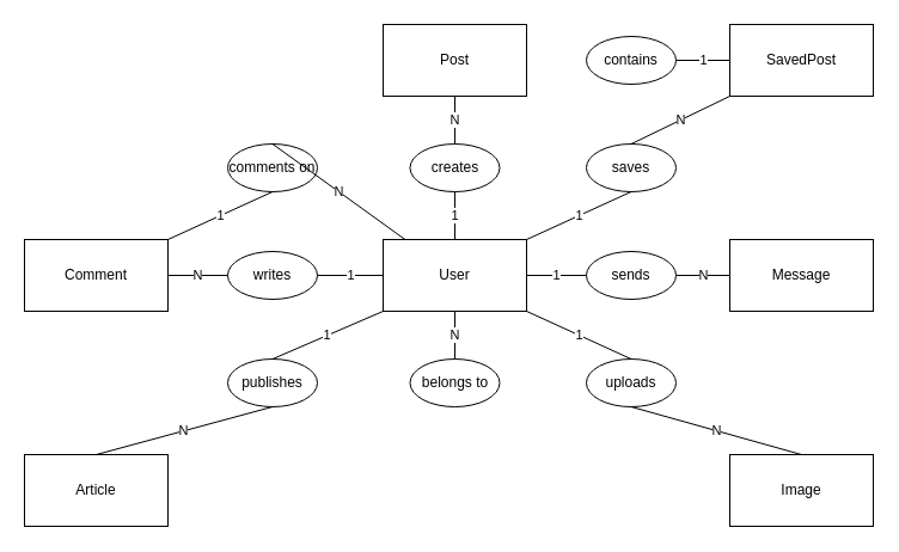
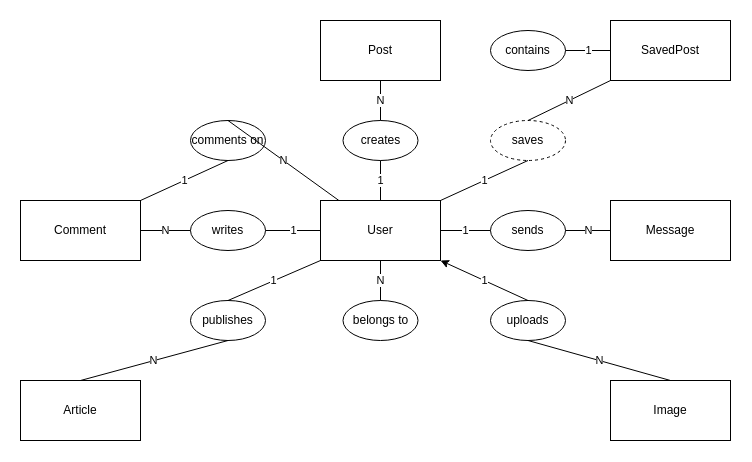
  <mxCell id="0" />
  <mxCell id="1" parent="0" />
  <mxCell id="2" value="Article" style="rounded=0;whiteSpace=wrap;html=1;" vertex="1" parent="1"><mxGeometry x="20" y="380" width="120" height="60" as="geometry" /></mxCell>
  <mxCell id="3" value="User" style="rounded=0;whiteSpace=wrap;html=1;" vertex="1" parent="1"><mxGeometry x="320" y="200" width="120" height="60" as="geometry" /></mxCell>
  <mxCell id="4" value="Message" style="rounded=0;whiteSpace=wrap;html=1;" vertex="1" parent="1"><mxGeometry x="610" y="200" width="120" height="60" as="geometry" /></mxCell>
  <mxCell id="5" value="Post" style="rounded=0;whiteSpace=wrap;html=1;" vertex="1" parent="1"><mxGeometry x="320" y="20" width="120" height="60" as="geometry" /></mxCell>
  <mxCell id="6" value="Image" style="rounded=0;whiteSpace=wrap;html=1;" vertex="1" parent="1"><mxGeometry x="610" y="380" width="120" height="60" as="geometry" /></mxCell>
  <mxCell id="7" value="Comment" style="rounded=0;whiteSpace=wrap;html=1;" vertex="1" parent="1"><mxGeometry x="20" y="200" width="120" height="60" as="geometry" /></mxCell>
  <mxCell id="8" value="SavedPost" style="rounded=0;whiteSpace=wrap;html=1;" vertex="1" parent="1"><mxGeometry x="610" y="20" width="120" height="60" as="geometry" /></mxCell>
  <mxCell id="9" value="writes" style="ellipse;whiteSpace=wrap;html=1;" vertex="1" parent="1"><mxGeometry x="190" y="210" width="75" height="40" as="geometry" /></mxCell>
  <mxCell id="10" value="comments on" style="ellipse;whiteSpace=wrap;html=1;" vertex="1" parent="1"><mxGeometry x="190" y="120" width="75" height="40" as="geometry" /></mxCell>
  <mxCell id="11" value="sends" style="ellipse;whiteSpace=wrap;html=1;" vertex="1" parent="1"><mxGeometry x="490" y="210" width="75" height="40" as="geometry" /></mxCell>
  <mxCell id="12" value="creates" style="ellipse;whiteSpace=wrap;html=1;" vertex="1" parent="1"><mxGeometry x="342.5" y="120" width="75" height="40" as="geometry" /></mxCell>
  <mxCell id="13" value="belongs to" style="ellipse;whiteSpace=wrap;html=1;" vertex="1" parent="1"><mxGeometry x="342.5" y="300" width="75" height="40" as="geometry" /></mxCell>
  <mxCell id="14" value="uploads" style="ellipse;whiteSpace=wrap;html=1;" vertex="1" parent="1"><mxGeometry x="490" y="300" width="75" height="40" as="geometry" /></mxCell>
  <mxCell id="15" value="contains" style="ellipse;whiteSpace=wrap;html=1;" vertex="1" parent="1"><mxGeometry x="490" y="30" width="75" height="40" as="geometry" /></mxCell>
- <mxCell id="16" value="saves" style="ellipse;whiteSpace=wrap;html=1;" vertex="1" parent="1"><mxGeometry x="490" y="120" width="75" height="40" as="geometry" /></mxCell>
+ <mxCell id="16" value="saves" style="ellipse;whiteSpace=wrap;html=1;dashed=1;" vertex="1" parent="1"><mxGeometry x="490" y="120" width="75" height="40" as="geometry" /></mxCell>
  <mxCell id="17" value="publishes" style="ellipse;whiteSpace=wrap;html=1;" vertex="1" parent="1"><mxGeometry x="190" y="300" width="75" height="40" as="geometry" /></mxCell>
  <mxCell id="18" value="1" style="endArrow=none;html=1;rounded=0;exitX=0.5;exitY=0;exitDx=0;exitDy=0;entryX=0.5;entryY=1;entryDx=0;entryDy=0;" edge="1" parent="1" source="3" target="12"><mxGeometry width="50" height="50" relative="1" as="geometry"><mxPoint x="380" y="260" as="sourcePoint" /><mxPoint x="430" y="210" as="targetPoint" /><Array as="points" /></mxGeometry></mxCell>
  <mxCell id="19" value="N" style="endArrow=none;html=1;rounded=0;exitX=0.5;exitY=0;exitDx=0;exitDy=0;entryX=0.5;entryY=1;entryDx=0;entryDy=0;" edge="1" parent="1" source="12" target="5"><mxGeometry width="50" height="50" relative="1" as="geometry"><mxPoint x="280" y="110" as="sourcePoint" /><mxPoint x="320" y="110" as="targetPoint" /><Array as="points" /></mxGeometry></mxCell>
  <mxCell id="20" value="1" style="endArrow=none;html=1;rounded=0;entryX=0;entryY=0.5;entryDx=0;entryDy=0;exitX=1;exitY=0.5;exitDx=0;exitDy=0;" edge="1" parent="1" source="9" target="3"><mxGeometry width="50" height="50" relative="1" as="geometry"><mxPoint x="0" y="180" as="sourcePoint" /><mxPoint x="50" y="130" as="targetPoint" /></mxGeometry></mxCell>
  <mxCell id="21" value="N" style="endArrow=none;html=1;rounded=0;entryX=0;entryY=0.5;entryDx=0;entryDy=0;exitX=1;exitY=0.5;exitDx=0;exitDy=0;" edge="1" parent="1" source="7" target="9"><mxGeometry width="50" height="50" relative="1" as="geometry"><mxPoint x="220" y="140" as="sourcePoint" /><mxPoint x="220" y="100" as="targetPoint" /></mxGeometry></mxCell>
  <mxCell id="22" value="1" style="endArrow=none;html=1;rounded=0;exitX=1;exitY=0;exitDx=0;exitDy=0;entryX=0.5;entryY=1;entryDx=0;entryDy=0;" edge="1" parent="1" source="7" target="10"><mxGeometry width="50" height="50" relative="1" as="geometry"><mxPoint x="360" y="200" as="sourcePoint" /><mxPoint x="410" y="150" as="targetPoint" /></mxGeometry></mxCell>
  <mxCell id="23" value="N" style="endArrow=none;html=1;rounded=0;exitX=0.5;exitY=0;exitDx=0;exitDy=0;" edge="1" parent="1" source="10" target="3"><mxGeometry width="50" height="50" relative="1" as="geometry"><mxPoint x="280" y="226" as="sourcePoint" /><mxPoint x="331" y="180" as="targetPoint" /></mxGeometry></mxCell>
  <mxCell id="24" value="1" style="endArrow=none;html=1;rounded=0;exitX=0;exitY=0.5;exitDx=0;exitDy=0;entryX=1;entryY=0.5;entryDx=0;entryDy=0;" edge="1" parent="1" source="11" target="3"><mxGeometry width="50" height="50" relative="1" as="geometry"><mxPoint x="630" y="180" as="sourcePoint" /><mxPoint x="630" y="140" as="targetPoint" /><Array as="points" /></mxGeometry></mxCell>
  <mxCell id="25" value="N" style="endArrow=none;html=1;rounded=0;exitX=1;exitY=0.5;exitDx=0;exitDy=0;entryX=0;entryY=0.5;entryDx=0;entryDy=0;" edge="1" parent="1" source="11" target="4"><mxGeometry width="50" height="50" relative="1" as="geometry"><mxPoint x="520" y="200" as="sourcePoint" /><mxPoint x="520" y="160" as="targetPoint" /><Array as="points" /></mxGeometry></mxCell>
  <mxCell id="26" value="N" style="endArrow=none;html=1;rounded=0;exitX=0.5;exitY=1;exitDx=0;exitDy=0;entryX=0.5;entryY=0;entryDx=0;entryDy=0;" edge="1" parent="1" source="3" target="13"><mxGeometry width="50" height="50" relative="1" as="geometry"><mxPoint x="550" y="300" as="sourcePoint" /><mxPoint x="595" y="300" as="targetPoint" /><Array as="points" /></mxGeometry></mxCell>
  <mxCell id="27" value="1" style="endArrow=none;html=1;rounded=0;exitX=1;exitY=0;exitDx=0;exitDy=0;entryX=0.5;entryY=1;entryDx=0;entryDy=0;" edge="1" parent="1" source="3" target="16"><mxGeometry width="50" height="50" relative="1" as="geometry"><mxPoint x="510" y="200" as="sourcePoint" /><mxPoint x="510" y="160" as="targetPoint" /><Array as="points" /></mxGeometry></mxCell>
  <mxCell id="28" value="N" style="endArrow=none;html=1;rounded=0;exitX=0.5;exitY=0;exitDx=0;exitDy=0;entryX=0;entryY=1;entryDx=0;entryDy=0;" edge="1" parent="1" source="16" target="8"><mxGeometry width="50" height="50" relative="1" as="geometry"><mxPoint x="510" y="226" as="sourcePoint" /><mxPoint x="581" y="180" as="targetPoint" /><Array as="points" /></mxGeometry></mxCell>
  <mxCell id="29" value="1" style="endArrow=none;html=1;rounded=0;exitX=1;exitY=0.5;exitDx=0;exitDy=0;entryX=0;entryY=0.5;entryDx=0;entryDy=0;" edge="1" parent="1" source="15" target="8"><mxGeometry width="50" height="50" relative="1" as="geometry"><mxPoint x="570" y="220" as="sourcePoint" /><mxPoint x="668" y="180" as="targetPoint" /><Array as="points" /></mxGeometry></mxCell>
  <mxCell id="30" value="1" style="endArrow=none;html=1;rounded=0;entryX=0;entryY=1;entryDx=0;entryDy=0;exitX=0.5;exitY=0;exitDx=0;exitDy=0;" edge="1" parent="1" source="17" target="3"><mxGeometry width="50" height="50" relative="1" as="geometry"><mxPoint x="260" y="320" as="sourcePoint" /><mxPoint x="305" y="320" as="targetPoint" /></mxGeometry></mxCell>
  <mxCell id="31" value="N" style="endArrow=none;html=1;rounded=0;entryX=0.5;entryY=1;entryDx=0;entryDy=0;exitX=0.5;exitY=0;exitDx=0;exitDy=0;" edge="1" parent="1" source="2" target="17"><mxGeometry width="50" height="50" relative="1" as="geometry"><mxPoint x="240" y="370" as="sourcePoint" /><mxPoint x="322" y="330" as="targetPoint" /></mxGeometry></mxCell>
- <mxCell id="32" value="1" style="endArrow=none;html=1;rounded=0;entryX=1;entryY=1;entryDx=0;entryDy=0;exitX=0.5;exitY=0;exitDx=0;exitDy=0;" edge="1" parent="1" source="14" target="3"><mxGeometry width="50" height="50" relative="1" as="geometry"><mxPoint x="330" y="330" as="sourcePoint" /><mxPoint x="412" y="290" as="targetPoint" /></mxGeometry></mxCell>
+ <mxCell id="32" value="1" style="endArrow=classic;html=1;rounded=0;entryX=1;entryY=1;entryDx=0;entryDy=0;exitX=0.5;exitY=0;exitDx=0;exitDy=0;" edge="1" parent="1" source="14" target="3"><mxGeometry width="50" height="50" relative="1" as="geometry"><mxPoint x="330" y="330" as="sourcePoint" /><mxPoint x="412" y="290" as="targetPoint" /></mxGeometry></mxCell>
  <mxCell id="33" value="N" style="endArrow=none;html=1;rounded=0;entryX=0.5;entryY=1;entryDx=0;entryDy=0;exitX=0.5;exitY=0;exitDx=0;exitDy=0;" edge="1" parent="1" source="6" target="14"><mxGeometry width="50" height="50" relative="1" as="geometry"><mxPoint x="708" y="340" as="sourcePoint" /><mxPoint x="620" y="300" as="targetPoint" /></mxGeometry></mxCell>
